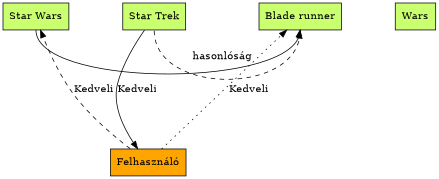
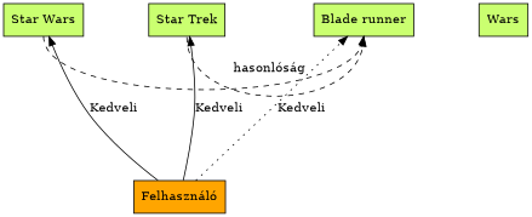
  digraph {
    rankdir=TD
    ranksep=2
    node [fillcolor=darkolivegreen1 shape=rectangle style=filled]
    edge [style=invis]
    n1 [label="Star Wars"]
    n2 [label="Star Trek"]
    n3 [label="Blade runner"]
    n4 [label=Wars]
    n5 [fillcolor=orange label="Felhasználó"]
    subgraph sub_1 {
      rank=same
      n1
      n2
      n3
      n4
    }
    n1 -> n2 [minlen=2]
-   n1 -> n3 [headport=s style=solid tailport=s]
+   n1 -> n3 [headport=s style=dashed tailport=s]
    n2 -> n3 [minlen=2]
    n2 -> n3 [headport=s label="hasonlóság\n\n" style=dashed tailport=s]
    n3 -> n4 [minlen=2]
-   n5 -> n1 [label=Kedveli style=dashed]
-   n2 -> n5 [label=Kedveli style=""]
+   n5 -> n1 [label=Kedveli style=""]
+   n5 -> n2 [label=Kedveli style=""]
    n5 -> n3 [label=Kedveli style=dotted]
  }
